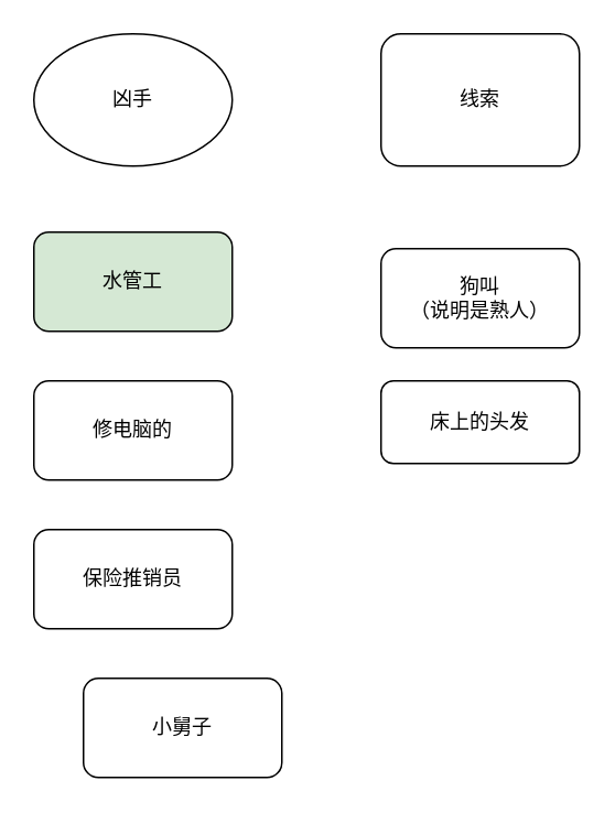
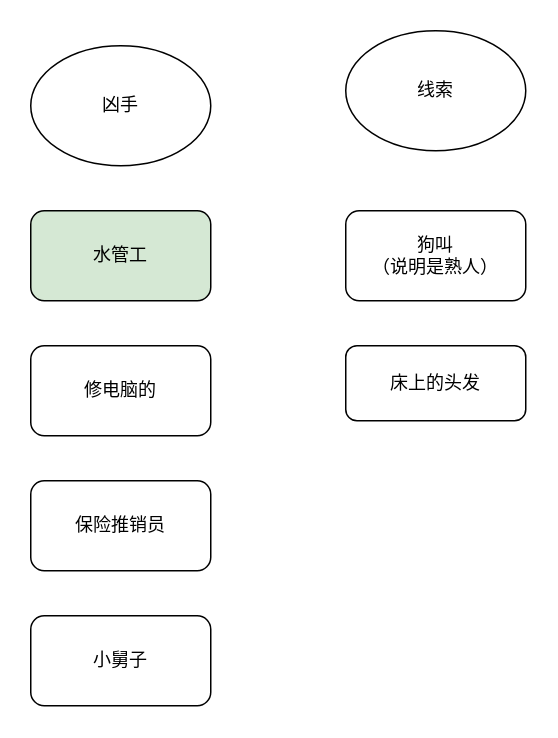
  <mxCell id="0" />
  <mxCell id="1" parent="0" />
- <mxCell id="2" value="凶手" style="ellipse;whiteSpace=wrap;html=1;" vertex="1" parent="1"><mxGeometry x="20" y="20" width="120" height="80" as="geometry" /></mxCell>
+ <mxCell id="2" value="凶手" style="ellipse;whiteSpace=wrap;html=1;" vertex="1" parent="1"><mxGeometry x="20" y="30" width="120" height="80" as="geometry" /></mxCell>
  <mxCell id="3" value="水管工" style="rounded=1;whiteSpace=wrap;html=1;fillColor=#d5e8d4;" vertex="1" parent="1"><mxGeometry x="20" y="140" width="120" height="60" as="geometry" /></mxCell>
  <mxCell id="4" value="修电脑的" style="rounded=1;whiteSpace=wrap;html=1;" vertex="1" parent="1"><mxGeometry x="20" y="230" width="120" height="60" as="geometry" /></mxCell>
  <mxCell id="5" value="保险推销员" style="rounded=1;whiteSpace=wrap;html=1;" vertex="1" parent="1"><mxGeometry x="20" y="320" width="120" height="60" as="geometry" /></mxCell>
- <mxCell id="6" value="线索" style="whiteSpace=wrap;html=1;rounded=1;" vertex="1" parent="1"><mxGeometry x="230" y="20" width="120" height="80" as="geometry" /></mxCell>
- <mxCell id="7" value="狗叫&lt;div&gt;（说明是熟人）&lt;/div&gt;" style="rounded=1;whiteSpace=wrap;html=1;" vertex="1" parent="1"><mxGeometry x="230" y="150" width="120" height="60" as="geometry" /></mxCell>
- <mxCell id="8" value="小舅子" style="rounded=1;whiteSpace=wrap;html=1;" vertex="1" parent="1"><mxGeometry x="50" y="410" width="120" height="60" as="geometry" /></mxCell>
+ <mxCell id="6" value="线索" style="ellipse;whiteSpace=wrap;html=1;" vertex="1" parent="1"><mxGeometry x="230" y="20" width="120" height="80" as="geometry" /></mxCell>
+ <mxCell id="7" value="狗叫&lt;div&gt;（说明是熟人）&lt;/div&gt;" style="rounded=1;whiteSpace=wrap;html=1;" vertex="1" parent="1"><mxGeometry x="230" y="140" width="120" height="60" as="geometry" /></mxCell>
+ <mxCell id="8" value="小舅子" style="rounded=1;whiteSpace=wrap;html=1;" vertex="1" parent="1"><mxGeometry x="20" y="410" width="120" height="60" as="geometry" /></mxCell>
  <mxCell id="9" value="床上的头发" style="rounded=1;whiteSpace=wrap;html=1;glass=0;shadow=0;" vertex="1" parent="1"><mxGeometry x="230" y="230" width="120" height="50" as="geometry" /></mxCell>
